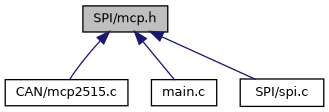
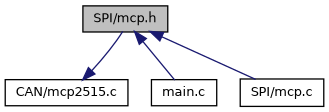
  digraph {
    node [color=black fillcolor=white fontname=Helvetica fontsize=10 shape=record style=filled]
    edge [color=midnightblue dir=back fontname=Helvetica fontsize=10 labelfontname=Helvetica labelfontsize=10 style=solid]
    n1 [fillcolor=grey75 fontcolor=black height=0.2 label="SPI/mcp.h" width=0.4]
    n2 [height=0.2 label="CAN/mcp2515.c" width=0.4]
    n3 [height=0.2 label="main.c" width=0.4]
-   n4 [height=0.2 label="SPI/spi.c" width=0.4]
-   n1 -> n2
+   n4 [height=0.2 label="SPI/mcp.c" width=0.4]
+   n2 -> n1
    n1 -> n3
    n1 -> n4
  }
